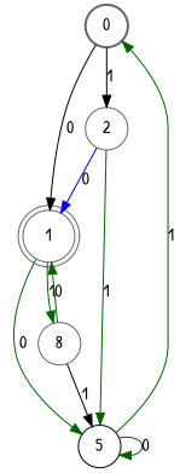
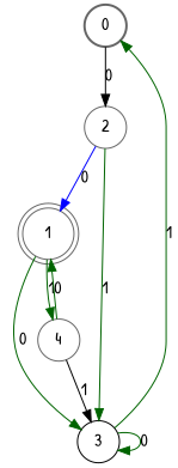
  digraph {
    fontname="Patrick Hand"
    node [color=gray40 fontname="Patrick Hand" shape=circle]
    edge [color=darkgreen fontname="Patrick Hand"]
    0 [style=bold]
    1 [peripheries=2]
    2
-   3 [color=black label=5]
-   4 [label=8]
-   0 -> 1 [color=black label=0]
-   0 -> 2 [color=black label=1]
+   3 [color=black]
+   4
+   0 -> 2 [color=black label=0]
    1 -> 3 [label=0]
    1 -> 4 [label=1]
    2 -> 1 [color=blue label=0]
    2 -> 3 [label=1]
    3 -> 0 [label=1]
    3 -> 3 [label=0]
    4 -> 1 [label=0]
    4 -> 3 [color=black label=1]
  }
